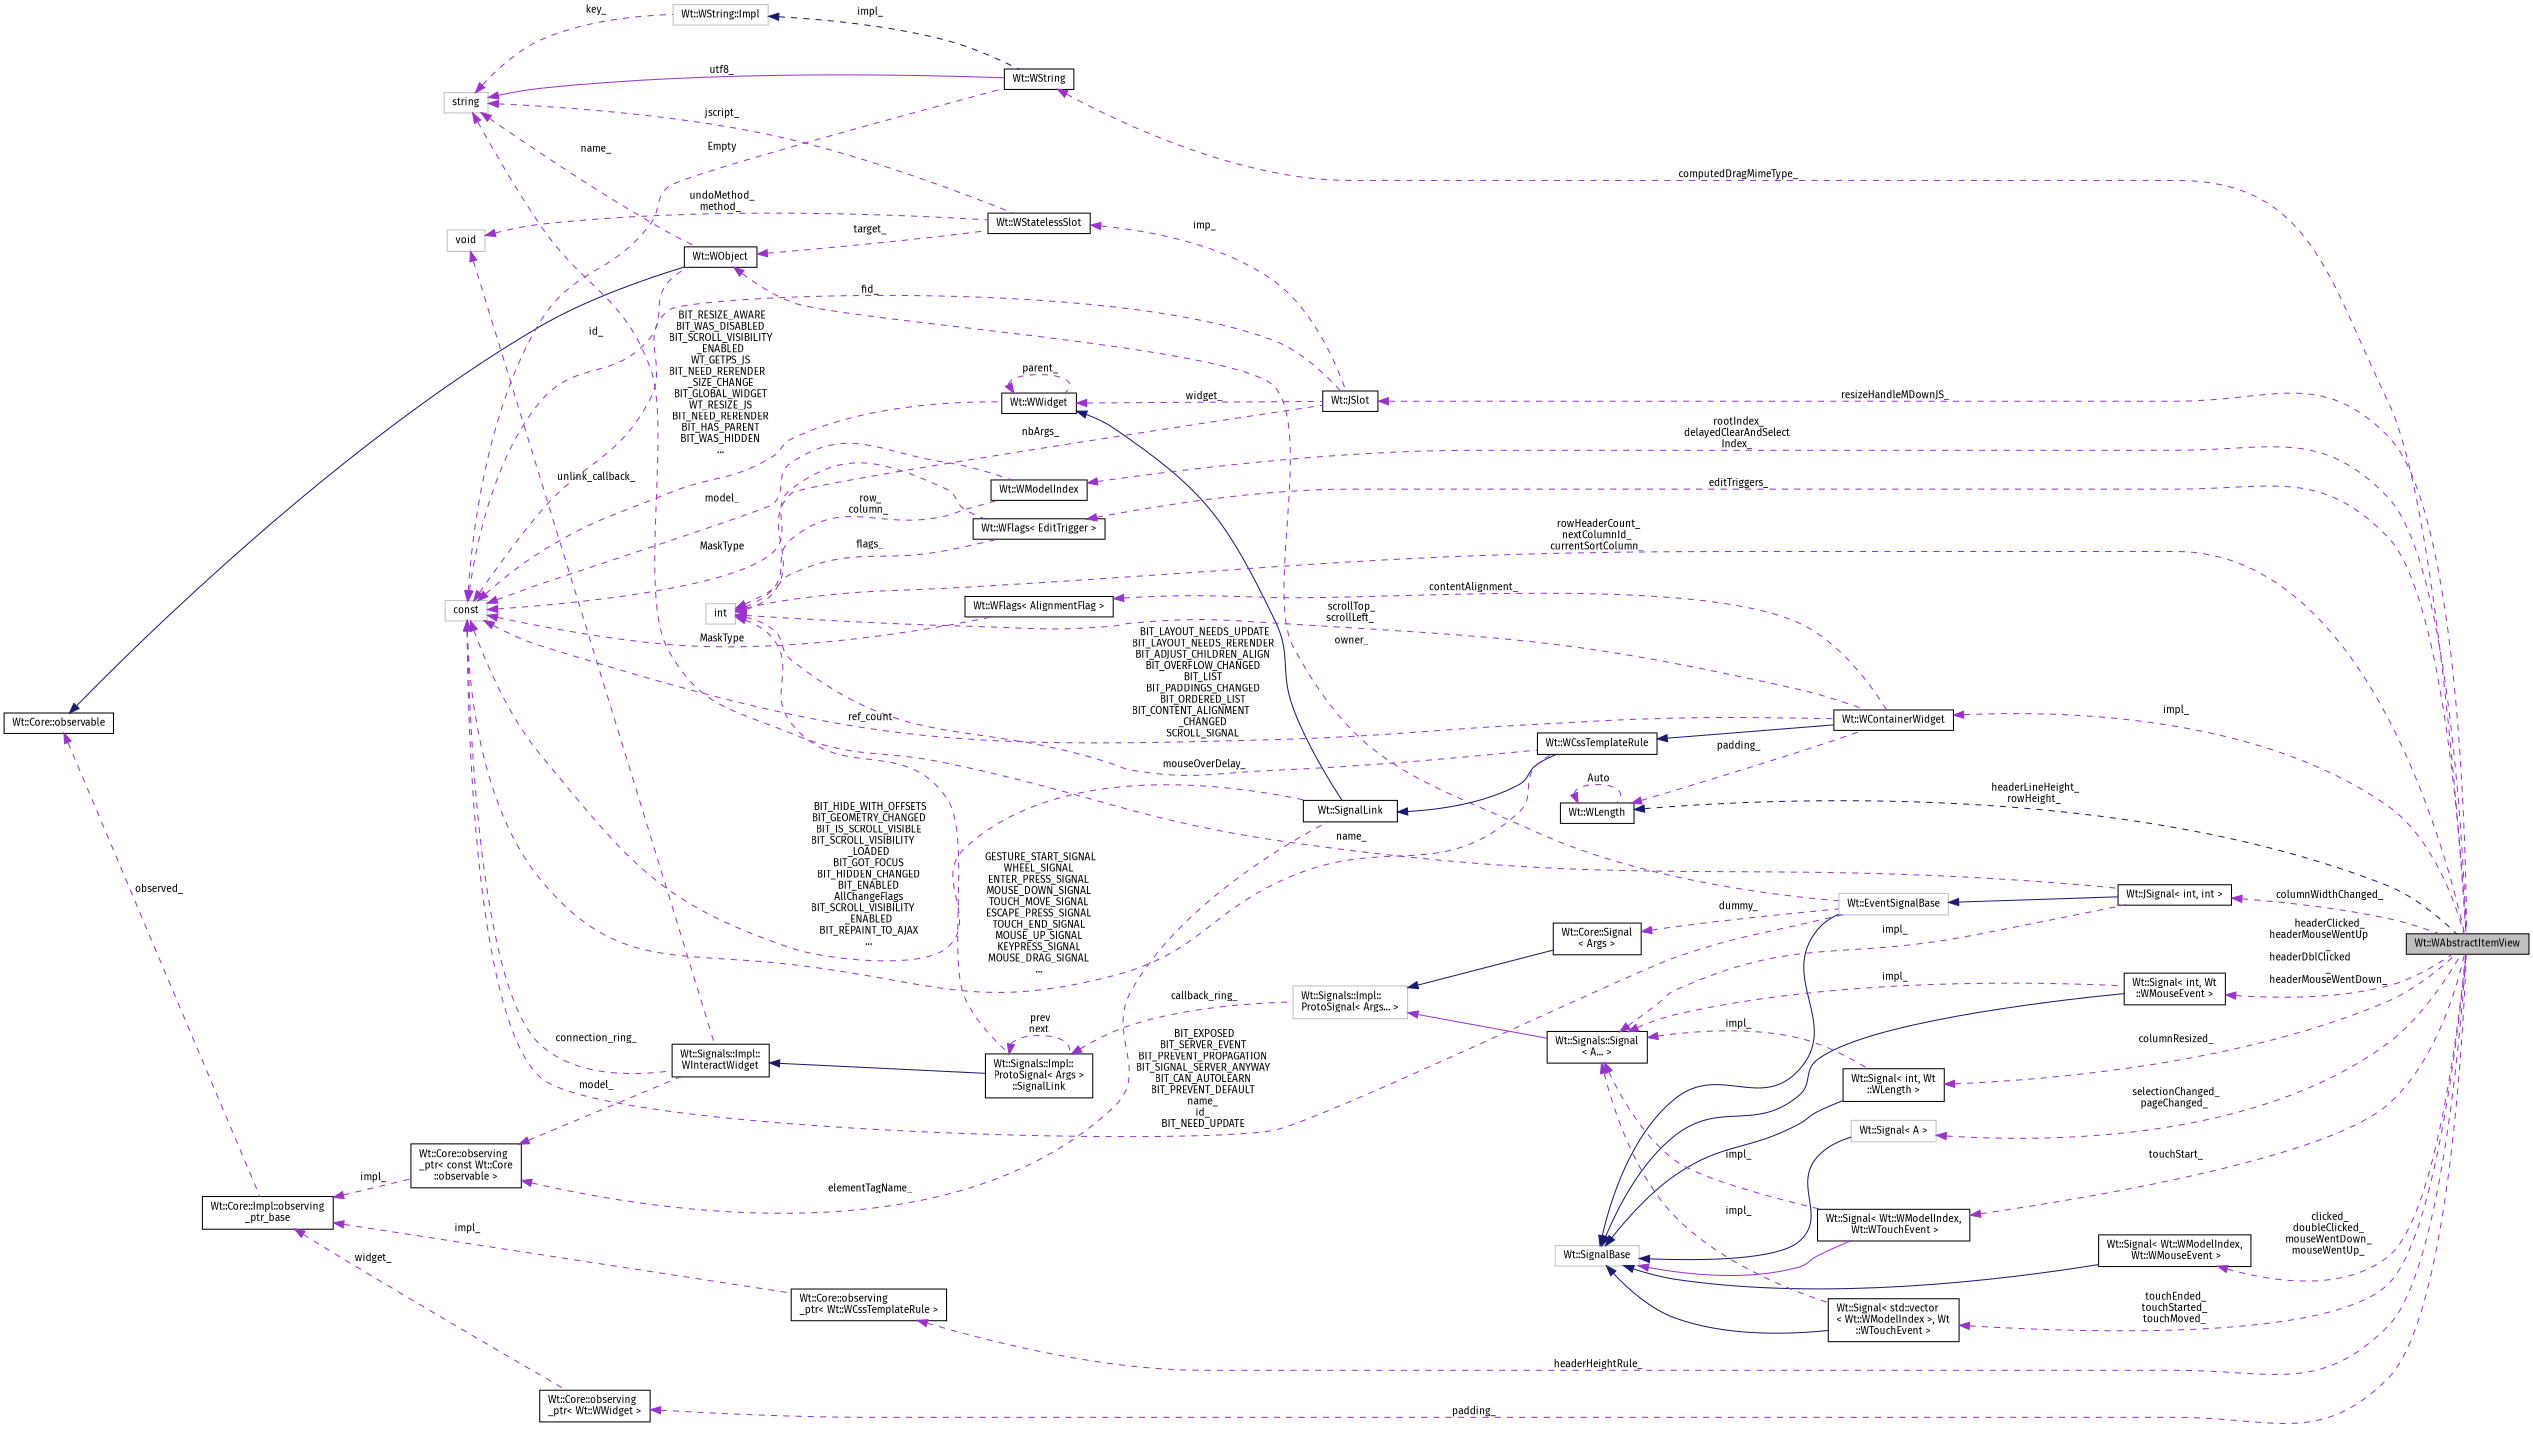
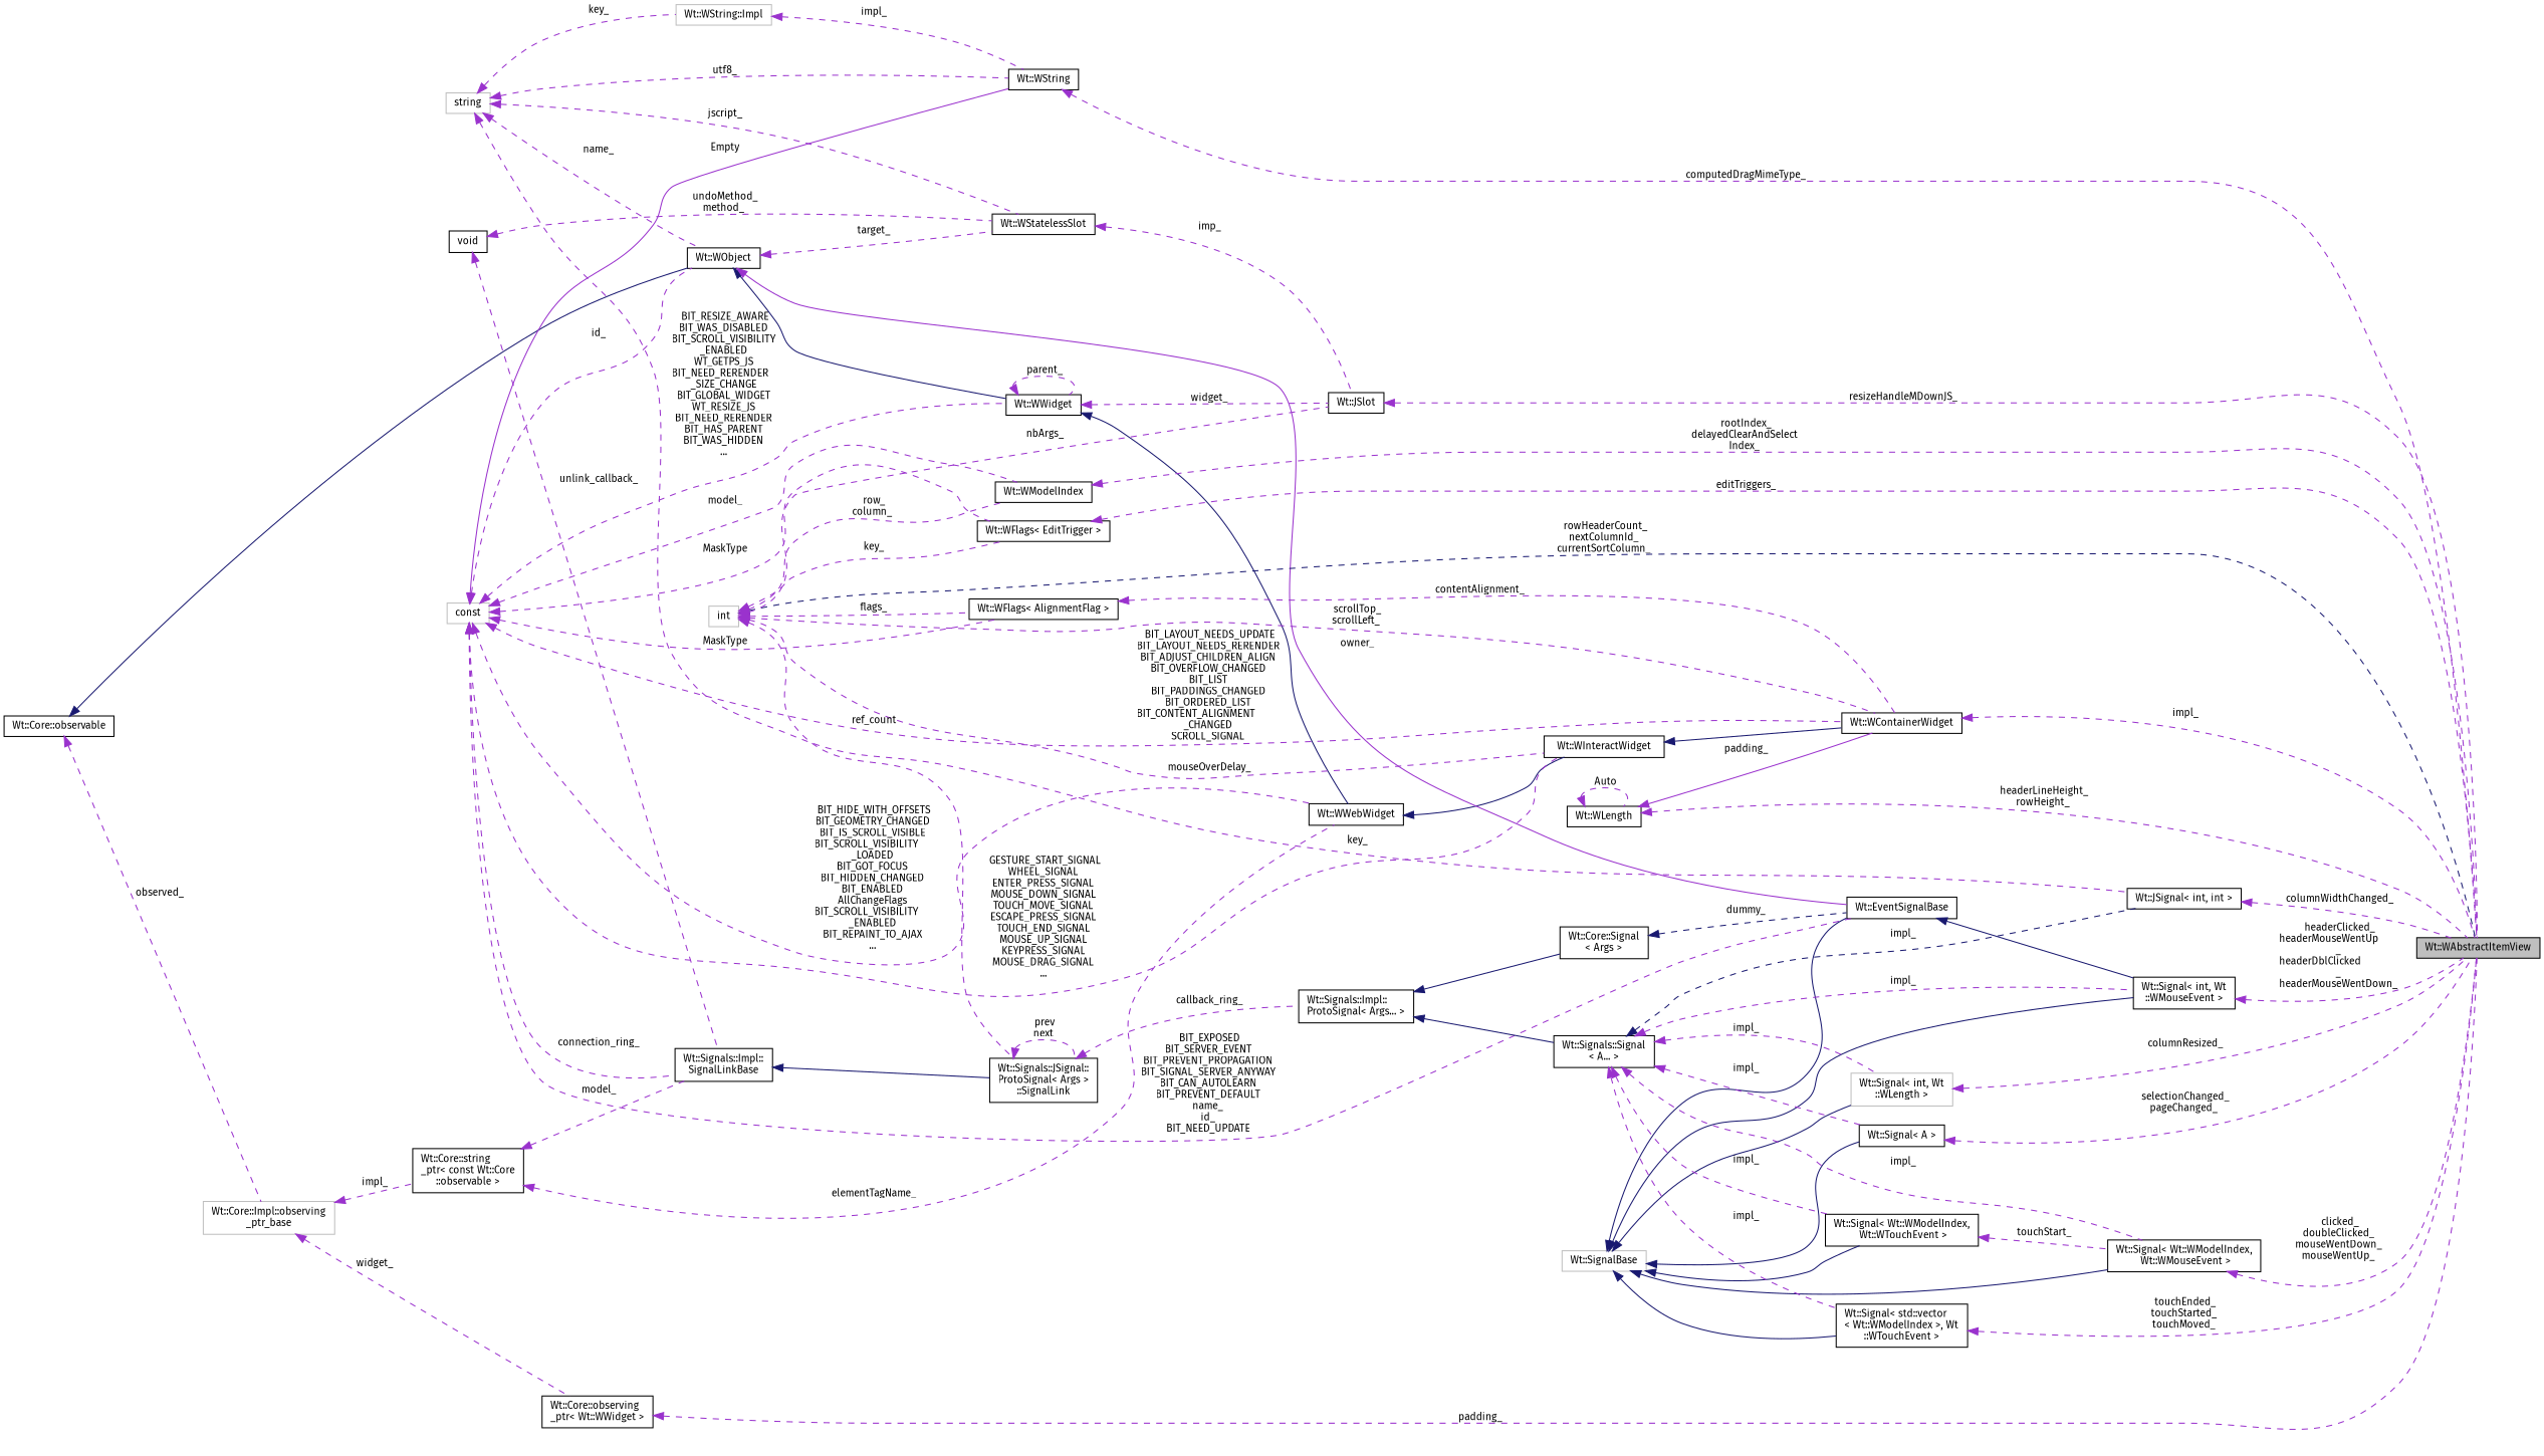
  digraph {
    fontname="Fira Sans"
    rankdir=LR
    node [color=black fillcolor=white fontname="Fira Sans" fontsize=10 shape=record style=filled]
    edge [color=darkorchid3 dir=back fontname="Fira Sans" fontsize=10 labelfontname=Helvetica labelfontsize=10 style=dashed]
    n1 [fillcolor=grey75 fontcolor=black height=0.2 label="Wt::WAbstractItemView" width=0.4]
    n2 [height=0.2 label="Wt::WWidget" width=0.4]
    n3 [height=0.2 label="Wt::JSlot" width=0.4]
-   n4 [height=0.2 label="Wt::SignalLink" width=0.4]
-   n5 [height=0.2 label="Wt::WCssTemplateRule" width=0.4]
+   n4 [height=0.2 label="Wt::WWebWidget" width=0.4]
+   n5 [height=0.2 label="Wt::WInteractWidget" width=0.4]
    n6 [height=0.2 label="Wt::WObject" width=0.4]
    n7 [height=0.2 label="Wt::WStatelessSlot" width=0.4]
-   n8 [color=grey75 height=0.2 label="Wt::EventSignalBase" width=0.4]
+   n8 [height=0.2 label="Wt::EventSignalBase" width=0.4]
    n9 [height=0.2 label="Wt::JSignal\< int, int \>" width=0.4]
    n10 [height=0.2 label="Wt::Core::observable" width=0.4]
-   n11 [height=0.2 label="Wt::Core::Impl::observing\l_ptr_base" width=0.4]
-   n12 [height=0.2 label="Wt::Core::observing\l_ptr\< const Wt::Core\l::observable \>" width=0.4]
+   n11 [color=grey75 height=0.2 label="Wt::Core::Impl::observing\l_ptr_base" width=0.4]
+   n12 [height=0.2 label="Wt::Core::string\l_ptr\< const Wt::Core\l::observable \>" width=0.4]
    n13 [height=0.2 label="Wt::Core::observing\l_ptr\< Wt::WWidget \>" width=0.4]
-   n14 [height=0.2 label="Wt::Core::observing\l_ptr\< Wt::WCssTemplateRule \>" width=0.4]
    n15 [color=grey75 height=0.2 label=string width=0.4]
    n16 [height=0.2 label="Wt::WString" width=0.4]
    n17 [color=grey75 height=0.2 label="Wt::WString::Impl" width=0.4]
    n18 [color=grey75 height=0.2 label=const width=0.4]
-   n19 [height=0.2 label="Wt::Signals::Impl::\lWInteractWidget" width=0.4]
+   n19 [height=0.2 label="Wt::Signals::Impl::\lSignalLinkBase" width=0.4]
    n20 [height=0.2 label="Wt::WContainerWidget" width=0.4]
    n21 [height=0.2 label="Wt::WFlags\< AlignmentFlag \>" width=0.4]
    n22 [height=0.2 label="Wt::WModelIndex" width=0.4]
    n23 [height=0.2 label="Wt::WFlags\< EditTrigger \>" width=0.4]
-   n24 [height=0.2 label="Wt::Signals::Impl::\lProtoSignal\< Args \>\l::SignalLink" width=0.4]
-   n25 [color=grey75 height=0.2 label="Wt::Signal\< A \>" width=0.4]
+   n24 [height=0.2 label="Wt::Signals::JSignal::\lProtoSignal\< Args \>\l::SignalLink" width=0.4]
+   n25 [height=0.2 label="Wt::Signal\< A \>" width=0.4]
    n26 [color=grey75 height=0.2 label="Wt::SignalBase" width=0.4]
    n27 [height=0.2 label="Wt::Signal\< Wt::WModelIndex,\l Wt::WMouseEvent \>" width=0.4]
    n28 [height=0.2 label="Wt::Signal\< std::vector\l\< Wt::WModelIndex \>, Wt\l::WTouchEvent \>" width=0.4]
    n29 [height=0.2 label="Wt::Signal\< int, Wt\l::WMouseEvent \>" width=0.4]
-   n30 [height=0.2 label="Wt::Signal\< int, Wt\l::WLength \>" width=0.4]
+   n30 [color=grey75 height=0.2 label="Wt::Signal\< int, Wt\l::WLength \>" width=0.4]
    n31 [height=0.2 label="Wt::Signal\< Wt::WModelIndex,\l Wt::WTouchEvent \>" width=0.4]
    n32 [height=0.2 label="Wt::Signals::Signal\l\< A... \>" width=0.4]
-   n33 [color=grey75 height=0.2 label="Wt::Signals::Impl::\lProtoSignal\< Args... \>" width=0.4]
+   n33 [height=0.2 label="Wt::Signals::Impl::\lProtoSignal\< Args... \>" width=0.4]
    n34 [height=0.2 label="Wt::Core::Signal\l\< Args \>" width=0.4]
-   n35 [color=grey75 height=0.2 label=void width=0.4]
+   n35 [height=0.2 label=void width=0.4]
    n36 [color=grey75 height=0.2 label=int width=0.4]
    n37 [height=0.2 label="Wt::WLength" width=0.4]
    n2 -> n2 [label=" parent_"]
    n2 -> n3 [label=" widget_"]
    n2 -> n4 [color=midnightblue style=solid]
    n3 -> n1 [label=" resizeHandleMDownJS_"]
    n4 -> n5 [color=midnightblue style=solid]
    n5 -> n20 [color=midnightblue style=solid]
+   n6 -> n2 [color=midnightblue style=solid]
    n6 -> n7 [label=" target_"]
-   n6 -> n8 [label=" owner_"]
+   n6 -> n8 [label=" owner_" style=solid]
    n7 -> n3 [label=" imp_"]
-   n8 -> n9 [color=midnightblue style=solid]
+   n8 -> n29 [color=midnightblue style=solid]
    n9 -> n1 [label=" columnWidthChanged_"]
    n10 -> n6 [color=midnightblue style=solid]
    n10 -> n11 [label=" observed_"]
    n11 -> n12 [label=" impl_"]
    n11 -> n13 [label=" widget_"]
-   n11 -> n14 [label=" impl_"]
    n12 -> n4 [label=" elementTagName_"]
    n12 -> n19 [label=" model_"]
    n13 -> n1 [label=" padding_"]
-   n14 -> n1 [label=" headerHeightRule_"]
    n15 -> n6 [label=" name_"]
    n15 -> n7 [label=" jscript_"]
-   n15 -> n9 [label=" name_"]
-   n15 -> n16 [label=" utf8_" style=solid]
+   n15 -> n9 [label=" key_"]
+   n15 -> n16 [label=" utf8_"]
    n15 -> n17 [label=" key_"]
    n16 -> n1 [label=" computedDragMimeType_"]
-   n17 -> n16 [color=midnightblue label=" impl_"]
+   n17 -> n16 [label=" impl_"]
    n18 -> n2 [label=" BIT_RESIZE_AWARE\nBIT_WAS_DISABLED\nBIT_SCROLL_VISIBILITY\l_ENABLED\nWT_GETPS_JS\nBIT_NEED_RERENDER\l_SIZE_CHANGE\nBIT_GLOBAL_WIDGET\nWT_RESIZE_JS\nBIT_NEED_RERENDER\nBIT_HAS_PARENT\nBIT_WAS_HIDDEN\n..."]
-   n18 -> n3 [label=" fid_"]
    n18 -> n4 [label=" BIT_HIDE_WITH_OFFSETS\nBIT_GEOMETRY_CHANGED\nBIT_IS_SCROLL_VISIBLE\nBIT_SCROLL_VISIBILITY\l_LOADED\nBIT_GOT_FOCUS\nBIT_HIDDEN_CHANGED\nBIT_ENABLED\nAllChangeFlags\nBIT_SCROLL_VISIBILITY\l_ENABLED\nBIT_REPAINT_TO_AJAX\n..."]
    n18 -> n5 [label=" GESTURE_START_SIGNAL\nWHEEL_SIGNAL\nENTER_PRESS_SIGNAL\nMOUSE_DOWN_SIGNAL\nTOUCH_MOVE_SIGNAL\nESCAPE_PRESS_SIGNAL\nTOUCH_END_SIGNAL\nMOUSE_UP_SIGNAL\nKEYPRESS_SIGNAL\nMOUSE_DRAG_SIGNAL\n..."]
    n18 -> n6 [label=" id_"]
    n18 -> n8 [label=" BIT_EXPOSED\nBIT_SERVER_EVENT\nBIT_PREVENT_PROPAGATION\nBIT_SIGNAL_SERVER_ANYWAY\nBIT_CAN_AUTOLEARN\nBIT_PREVENT_DEFAULT\nname_\nid_\nBIT_NEED_UPDATE"]
-   n18 -> n16 [label=" Empty"]
+   n18 -> n16 [label=" Empty" style=solid]
    n18 -> n19 [label=" connection_ring_"]
    n18 -> n20 [label=" BIT_LAYOUT_NEEDS_UPDATE\nBIT_LAYOUT_NEEDS_RERENDER\nBIT_ADJUST_CHILDREN_ALIGN\nBIT_OVERFLOW_CHANGED\nBIT_LIST\nBIT_PADDINGS_CHANGED\nBIT_ORDERED_LIST\nBIT_CONTENT_ALIGNMENT\l_CHANGED\nSCROLL_SIGNAL"]
    n18 -> n21 [label=" MaskType"]
    n18 -> n22 [label=" model_"]
    n18 -> n23 [label=" MaskType"]
    n19 -> n24 [color=midnightblue style=solid]
    n20 -> n1 [label=" impl_"]
    n21 -> n20 [label=" contentAlignment_"]
    n22 -> n1 [label=" rootIndex_\ndelayedClearAndSelect\lIndex_"]
    n23 -> n1 [label=" editTriggers_"]
    n24 -> n24 [label=" prev\nnext"]
    n24 -> n33 [label=" callback_ring_"]
    n25 -> n1 [label=" selectionChanged_\npageChanged_"]
    n26 -> n8 [color=midnightblue style=solid]
    n26 -> n25 [color=midnightblue style=solid]
    n26 -> n27 [color=midnightblue style=solid]
    n26 -> n28 [color=midnightblue style=solid]
    n26 -> n29 [color=midnightblue style=solid]
    n26 -> n30 [color=midnightblue style=solid]
-   n26 -> n31 [style=solid]
+   n26 -> n31 [color=midnightblue style=solid]
    n27 -> n1 [label=" clicked_\ndoubleClicked_\nmouseWentDown_\nmouseWentUp_"]
    n28 -> n1 [label=" touchEnded_\ntouchStarted_\ntouchMoved_"]
    n29 -> n1 [label=" headerClicked_\nheaderMouseWentUp\l_\nheaderDblClicked\l_\nheaderMouseWentDown_"]
    n30 -> n1 [label=" columnResized_"]
-   n31 -> n1 [label=" touchStart_"]
-   n32 -> n9 [label=" impl_"]
+   n31 -> n27 [label=" touchStart_"]
+   n32 -> n9 [color=midnightblue label=" impl_"]
+   n32 -> n25 [label=" impl_"]
+   n32 -> n27 [label=" impl_"]
    n32 -> n28 [label=" impl_"]
    n32 -> n29 [label=" impl_"]
    n32 -> n30 [label=" impl_"]
    n32 -> n31 [label=" impl_"]
-   n33 -> n32 [style=solid]
+   n33 -> n32 [color=midnightblue style=solid]
    n33 -> n34 [color=midnightblue style=solid]
-   n34 -> n8 [label=" dummy_"]
+   n34 -> n8 [color=midnightblue label=" dummy_"]
    n35 -> n7 [label=" undoMethod_\nmethod_"]
    n35 -> n19 [label=" unlink_callback_"]
-   n36 -> n1 [label=" rowHeaderCount_\nnextColumnId_\ncurrentSortColumn_"]
+   n36 -> n1 [color=midnightblue label=" rowHeaderCount_\nnextColumnId_\ncurrentSortColumn_"]
    n36 -> n3 [label=" nbArgs_"]
    n36 -> n5 [label=" mouseOverDelay_"]
    n36 -> n20 [label=" scrollTop_\nscrollLeft_"]
+   n36 -> n21 [label=" flags_"]
    n36 -> n22 [label=" row_\ncolumn_"]
-   n36 -> n23 [label=" flags_"]
+   n36 -> n23 [label=" key_"]
    n36 -> n24 [label=" ref_count"]
-   n37 -> n1 [color=midnightblue label=" headerLineHeight_\nrowHeight_"]
-   n37 -> n20 [label=" padding_"]
+   n37 -> n1 [label=" headerLineHeight_\nrowHeight_"]
+   n37 -> n20 [label=" padding_" style=solid]
    n37 -> n37 [label=" Auto"]
  }
